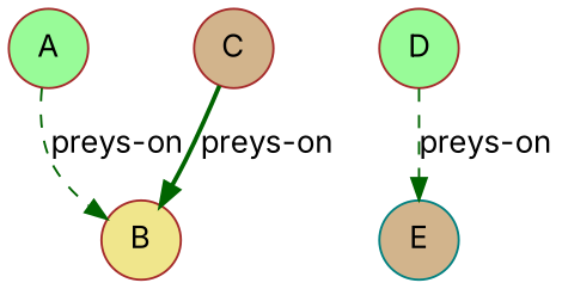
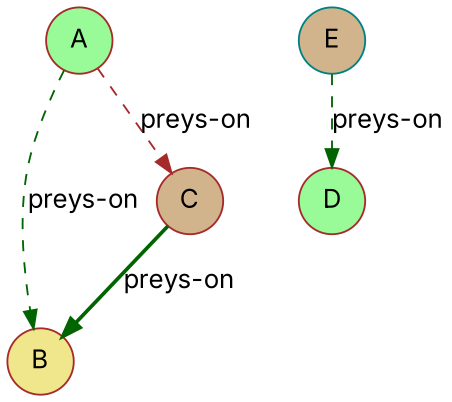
  digraph {
    fontname=Inter
    node [color=brown fillcolor=palegreen fontname=Inter shape=circle style=filled]
    edge [arrowhead=normal color=darkgreen fontname=Inter style=dashed]
    B [fillcolor=khaki]
    A
    C [fillcolor=tan]
    E [color=teal fillcolor=tan]
    D
    A -> B [label="preys-on"]
+   A -> C [color=brown label="preys-on"]
    C -> B [label="preys-on" style=bold]
-   D -> E [label="preys-on"]
+   E -> D [label="preys-on"]
  }
